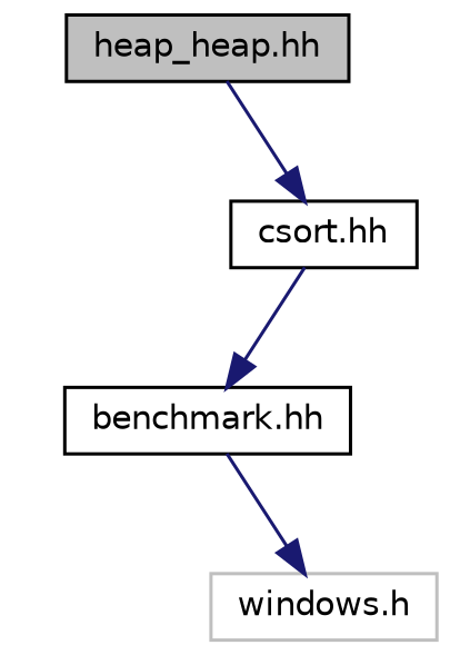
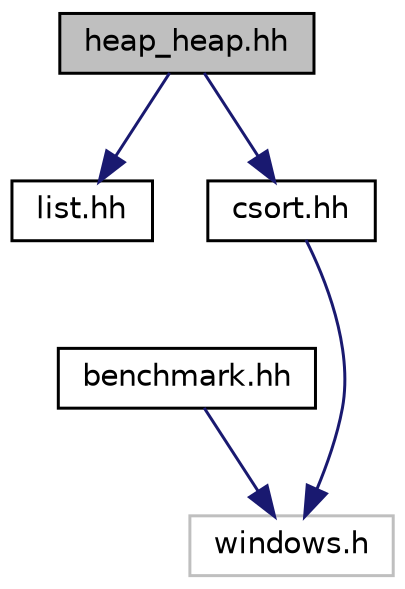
  digraph {
    fontname="DejaVu Sans"
    node [color=black fillcolor=white fontname="DejaVu Sans" fontsize=10 shape=record style=filled]
    edge [color=midnightblue fontname="DejaVu Sans" fontsize=10 labelfontname=Helvetica labelfontsize=10 style=solid]
    n1 [fillcolor=grey75 fontcolor=black height=0.2 label="heap_heap.hh" width=0.4]
+   n2 [height=0.2 label="list.hh" width=0.4]
    n3 [height=0.2 label="csort.hh" width=0.4]
    n4 [height=0.2 label="benchmark.hh" width=0.4]
    n5 [color=grey75 height=0.2 label="windows.h" width=0.4]
+   n1 -> n2
    n1 -> n3
-   n3 -> n4
+   n3 -> n5
    n4 -> n5
  }
